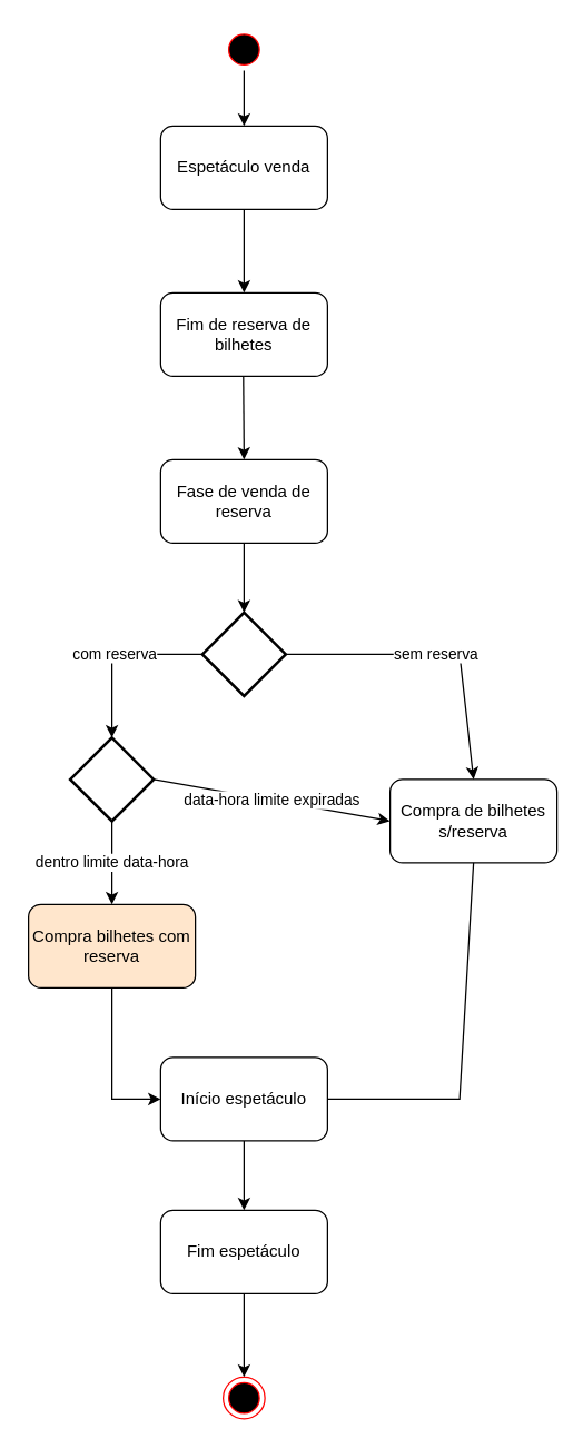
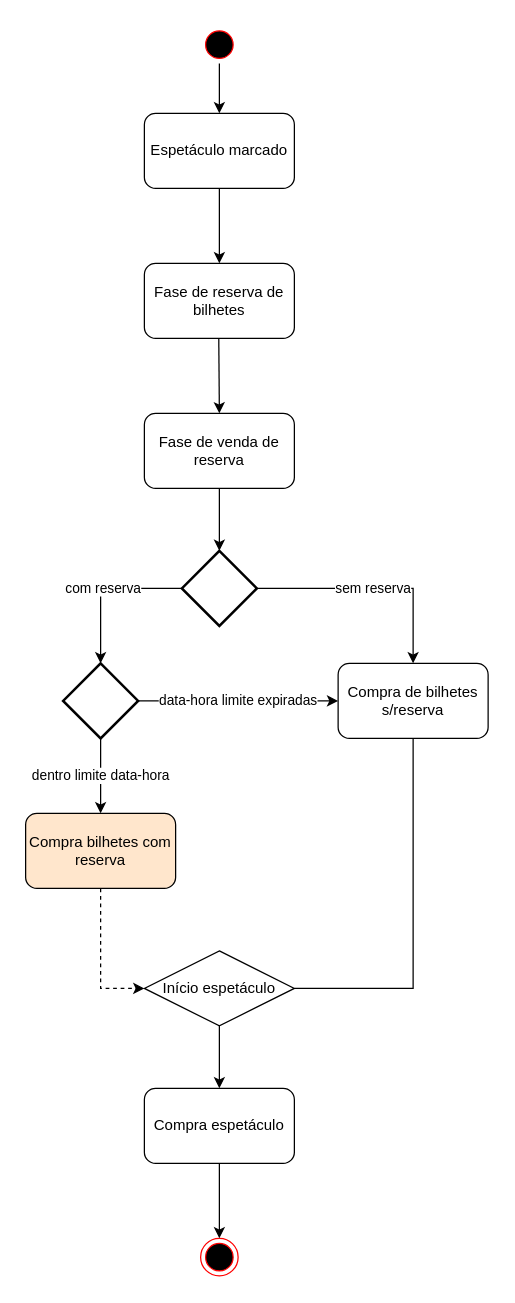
  <mxCell id="0" />
  <mxCell id="1" parent="0" />
  <mxCell id="2" value="" style="ellipse;html=1;shape=startState;fillColor=#000000;strokeColor=#ff0000;" vertex="1" parent="1"><mxGeometry x="160" y="20" width="30" height="30" as="geometry" /></mxCell>
- <mxCell id="3" value="Fim de reserva de bilhetes" style="rounded=1;whiteSpace=wrap;html=1;" vertex="1" parent="1"><mxGeometry x="115" y="210" width="120" height="60" as="geometry" /></mxCell>
+ <mxCell id="3" value="Fase de reserva de bilhetes" style="rounded=1;whiteSpace=wrap;html=1;" vertex="1" parent="1"><mxGeometry x="115" y="210" width="120" height="60" as="geometry" /></mxCell>
  <mxCell id="4" value="" style="endArrow=classic;html=1;rounded=0;" edge="1" parent="1"><mxGeometry width="50" height="50" relative="1" as="geometry"><mxPoint x="174.52" y="270" as="sourcePoint" /><mxPoint x="175" y="330" as="targetPoint" /></mxGeometry></mxCell>
- <mxCell id="5" value="Compra de bilhetes&lt;div&gt;s/reserva&lt;/div&gt;" style="rounded=1;whiteSpace=wrap;html=1;" vertex="1" parent="1"><mxGeometry x="280" y="560" width="120" height="60" as="geometry" /></mxCell>
+ <mxCell id="5" value="Compra de bilhetes&lt;div&gt;s/reserva&lt;/div&gt;" style="rounded=1;whiteSpace=wrap;html=1;" vertex="1" parent="1"><mxGeometry x="270" y="530" width="120" height="60" as="geometry" /></mxCell>
  <mxCell id="6" value="com reserva" style="endArrow=classic;html=1;rounded=0;exitX=0;exitY=0.5;exitDx=0;exitDy=0;exitPerimeter=0;" edge="1" parent="1" source="8"><mxGeometry width="50" height="50" relative="1" as="geometry"><mxPoint x="140" y="470" as="sourcePoint" /><mxPoint x="80" y="530" as="targetPoint" /><Array as="points"><mxPoint x="80" y="470" /></Array></mxGeometry></mxCell>
  <mxCell id="7" value="Fase de venda de reserva" style="rounded=1;whiteSpace=wrap;html=1;" vertex="1" parent="1"><mxGeometry x="115" y="330" width="120" height="60" as="geometry" /></mxCell>
  <mxCell id="8" value="" style="strokeWidth=2;html=1;shape=mxgraph.flowchart.decision;whiteSpace=wrap;" vertex="1" parent="1"><mxGeometry x="145" y="440" width="60" height="60" as="geometry" /></mxCell>
  <mxCell id="9" value="sem reserva" style="endArrow=classic;html=1;rounded=0;exitX=1;exitY=0.5;exitDx=0;exitDy=0;exitPerimeter=0;entryX=0.5;entryY=0;entryDx=0;entryDy=0;" edge="1" parent="1" source="8" target="5"><mxGeometry width="50" height="50" relative="1" as="geometry"><mxPoint x="210" y="370" as="sourcePoint" /><mxPoint x="260" y="520" as="targetPoint" /><Array as="points"><mxPoint x="330" y="470" /></Array></mxGeometry></mxCell>
  <mxCell id="10" value="Compra bilhetes com reserva" style="rounded=1;whiteSpace=wrap;html=1;fillColor=#ffe6cc;" vertex="1" parent="1"><mxGeometry x="20" y="650" width="120" height="60" as="geometry" /></mxCell>
- <mxCell id="11" value="Espetáculo venda" style="rounded=1;whiteSpace=wrap;html=1;" vertex="1" parent="1"><mxGeometry x="115" y="90" width="120" height="60" as="geometry" /></mxCell>
+ <mxCell id="11" value="Espetáculo marcado" style="rounded=1;whiteSpace=wrap;html=1;" vertex="1" parent="1"><mxGeometry x="115" y="90" width="120" height="60" as="geometry" /></mxCell>
  <mxCell id="12" value="" style="endArrow=classic;html=1;rounded=0;exitX=0.5;exitY=1;exitDx=0;exitDy=0;entryX=0.5;entryY=0;entryDx=0;entryDy=0;" edge="1" parent="1" source="11" target="3"><mxGeometry width="50" height="50" relative="1" as="geometry"><mxPoint x="150" y="240" as="sourcePoint" /><mxPoint x="200" y="190" as="targetPoint" /></mxGeometry></mxCell>
  <mxCell id="13" value="" style="endArrow=classic;html=1;rounded=0;exitX=0.5;exitY=1;exitDx=0;exitDy=0;" edge="1" parent="1" source="2" target="11"><mxGeometry width="50" height="50" relative="1" as="geometry"><mxPoint x="150" y="240" as="sourcePoint" /><mxPoint x="200" y="190" as="targetPoint" /></mxGeometry></mxCell>
  <mxCell id="14" value="" style="endArrow=classic;html=1;rounded=0;exitX=0.5;exitY=1;exitDx=0;exitDy=0;" edge="1" parent="1" source="7"><mxGeometry width="50" height="50" relative="1" as="geometry"><mxPoint x="130" y="560" as="sourcePoint" /><mxPoint x="175" y="440" as="targetPoint" /></mxGeometry></mxCell>
  <mxCell id="15" value="" style="strokeWidth=2;html=1;shape=mxgraph.flowchart.decision;whiteSpace=wrap;" vertex="1" parent="1"><mxGeometry x="50" y="530" width="60" height="60" as="geometry" /></mxCell>
  <mxCell id="16" value="data-hora limite expiradas" style="endArrow=classic;html=1;rounded=0;entryX=0;entryY=0.5;entryDx=0;entryDy=0;" edge="1" parent="1" target="5"><mxGeometry width="50" height="50" relative="1" as="geometry"><mxPoint x="110" y="560" as="sourcePoint" /><mxPoint x="160" y="510" as="targetPoint" /></mxGeometry></mxCell>
  <mxCell id="17" value="dentro limite data-hora" style="endArrow=classic;html=1;rounded=0;exitX=0.5;exitY=1;exitDx=0;exitDy=0;exitPerimeter=0;" edge="1" parent="1" source="15" target="10"><mxGeometry width="50" height="50" relative="1" as="geometry"><mxPoint x="10" y="500" as="sourcePoint" /><mxPoint x="60" y="450" as="targetPoint" /></mxGeometry></mxCell>
- <mxCell id="18" value="Início espetáculo" style="rounded=1;whiteSpace=wrap;html=1;" vertex="1" parent="1"><mxGeometry x="115" y="760" width="120" height="60" as="geometry" /></mxCell>
- <mxCell id="19" value="Fim espetáculo" style="rounded=1;whiteSpace=wrap;html=1;" vertex="1" parent="1"><mxGeometry x="115" y="870" width="120" height="60" as="geometry" /></mxCell>
+ <mxCell id="18" value="Início espetáculo" style="rhombus;whiteSpace=wrap;html=1;" vertex="1" parent="1"><mxGeometry x="115" y="760" width="120" height="60" as="geometry" /></mxCell>
+ <mxCell id="19" value="Compra espetáculo" style="rounded=1;whiteSpace=wrap;html=1;" vertex="1" parent="1"><mxGeometry x="115" y="870" width="120" height="60" as="geometry" /></mxCell>
  <mxCell id="20" value="" style="endArrow=classic;html=1;rounded=0;exitX=0.5;exitY=1;exitDx=0;exitDy=0;entryX=0.5;entryY=0;entryDx=0;entryDy=0;" edge="1" parent="1" source="18" target="19"><mxGeometry width="50" height="50" relative="1" as="geometry"><mxPoint x="30" y="910" as="sourcePoint" /><mxPoint x="80" y="860" as="targetPoint" /></mxGeometry></mxCell>
- <mxCell id="21" value="" style="endArrow=classic;html=1;rounded=0;exitX=0.5;exitY=1;exitDx=0;exitDy=0;entryX=0;entryY=0.5;entryDx=0;entryDy=0;" edge="1" parent="1" source="10" target="18"><mxGeometry width="50" height="50" relative="1" as="geometry"><mxPoint x="50" y="640" as="sourcePoint" /><mxPoint x="100" y="590" as="targetPoint" /><Array as="points"><mxPoint x="80" y="790" /></Array></mxGeometry></mxCell>
+ <mxCell id="21" value="" style="endArrow=classic;html=1;rounded=0;exitX=0.5;exitY=1;exitDx=0;exitDy=0;entryX=0;entryY=0.5;entryDx=0;entryDy=0;dashed=1;" edge="1" parent="1" source="10" target="18"><mxGeometry width="50" height="50" relative="1" as="geometry"><mxPoint x="50" y="640" as="sourcePoint" /><mxPoint x="100" y="590" as="targetPoint" /><Array as="points"><mxPoint x="80" y="790" /></Array></mxGeometry></mxCell>
  <mxCell id="22" value="" style="endArrow=none;html=1;rounded=0;exitX=0.5;exitY=1;exitDx=0;exitDy=0;entryX=1;entryY=0.5;entryDx=0;entryDy=0;" edge="1" parent="1" source="5" target="18"><mxGeometry width="50" height="50" relative="1" as="geometry"><mxPoint x="50" y="640" as="sourcePoint" /><mxPoint x="100" y="590" as="targetPoint" /><Array as="points"><mxPoint x="330" y="790" /></Array></mxGeometry></mxCell>
  <mxCell id="23" value="" style="ellipse;html=1;shape=endState;fillColor=#000000;strokeColor=#ff0000;" vertex="1" parent="1"><mxGeometry x="160" y="990" width="30" height="30" as="geometry" /></mxCell>
  <mxCell id="24" value="" style="endArrow=classic;html=1;rounded=0;exitX=0.5;exitY=1;exitDx=0;exitDy=0;entryX=0.5;entryY=0;entryDx=0;entryDy=0;" edge="1" parent="1" source="19" target="23"><mxGeometry width="50" height="50" relative="1" as="geometry"><mxPoint x="50" y="960" as="sourcePoint" /><mxPoint x="100" y="910" as="targetPoint" /></mxGeometry></mxCell>
